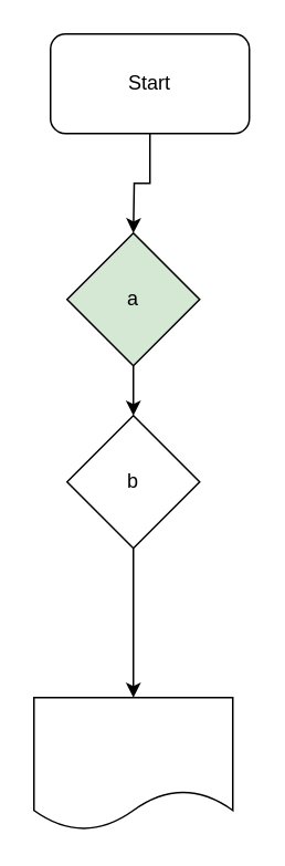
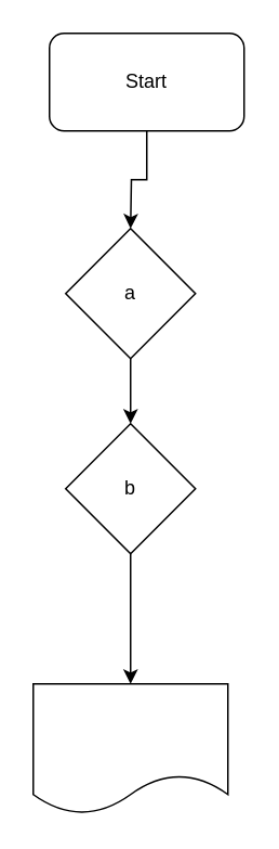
  <mxCell id="0" />
  <mxCell id="1" parent="0" />
  <mxCell id="2" value="" style="edgeStyle=orthogonalEdgeStyle;rounded=0;orthogonalLoop=1;jettySize=auto;html=1;" parent="1" source="3" edge="1"><mxGeometry relative="1" as="geometry"><mxPoint x="80" y="140" as="targetPoint" /></mxGeometry></mxCell>
  <mxCell id="3" value="Start" style="rounded=1;whiteSpace=wrap;html=1;" parent="1" vertex="1"><mxGeometry x="30" y="20" width="120" height="60" as="geometry" /></mxCell>
  <mxCell id="4" value="" style="edgeStyle=orthogonalEdgeStyle;rounded=0;orthogonalLoop=1;jettySize=auto;html=1;" edge="1" parent="1" source="5" target="7"><mxGeometry relative="1" as="geometry" /></mxCell>
- <mxCell id="5" value="a" style="rhombus;whiteSpace=wrap;html=1;fillColor=#d5e8d4;" vertex="1" parent="1"><mxGeometry x="40" y="140" width="80" height="80" as="geometry" /></mxCell>
+ <mxCell id="5" value="a" style="rhombus;whiteSpace=wrap;html=1;" vertex="1" parent="1"><mxGeometry x="40" y="140" width="80" height="80" as="geometry" /></mxCell>
  <mxCell id="6" value="" style="edgeStyle=orthogonalEdgeStyle;rounded=0;orthogonalLoop=1;jettySize=auto;html=1;" edge="1" parent="1" source="7" target="8"><mxGeometry relative="1" as="geometry" /></mxCell>
- <mxCell id="7" value="b" style="rhombus;whiteSpace=wrap;html=1;" vertex="1" parent="1"><mxGeometry x="40" y="250" width="80" height="80" as="geometry" /></mxCell>
+ <mxCell id="7" value="b" style="rhombus;whiteSpace=wrap;html=1;" vertex="1" parent="1"><mxGeometry x="40" y="260" width="80" height="80" as="geometry" /></mxCell>
  <mxCell id="8" value="" style="shape=document;whiteSpace=wrap;html=1;boundedLbl=1;" vertex="1" parent="1"><mxGeometry x="20" y="420" width="120" height="80" as="geometry" /></mxCell>
